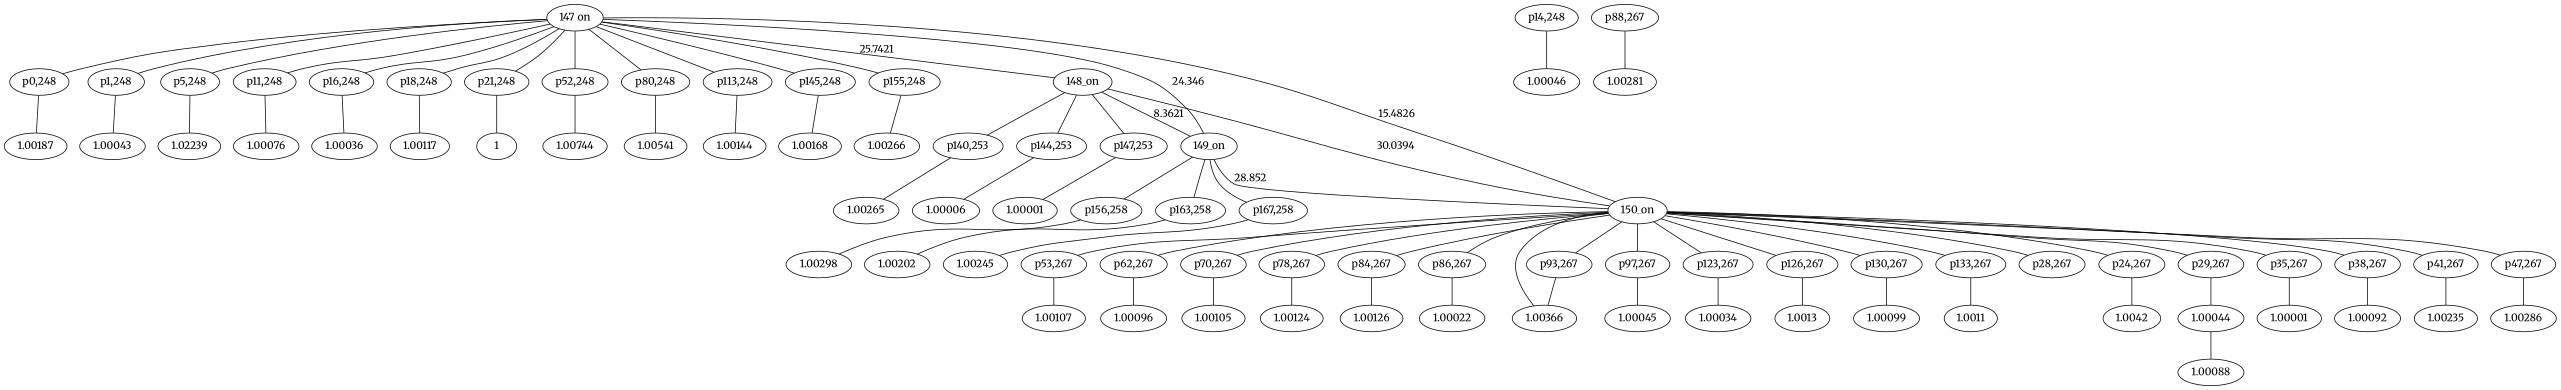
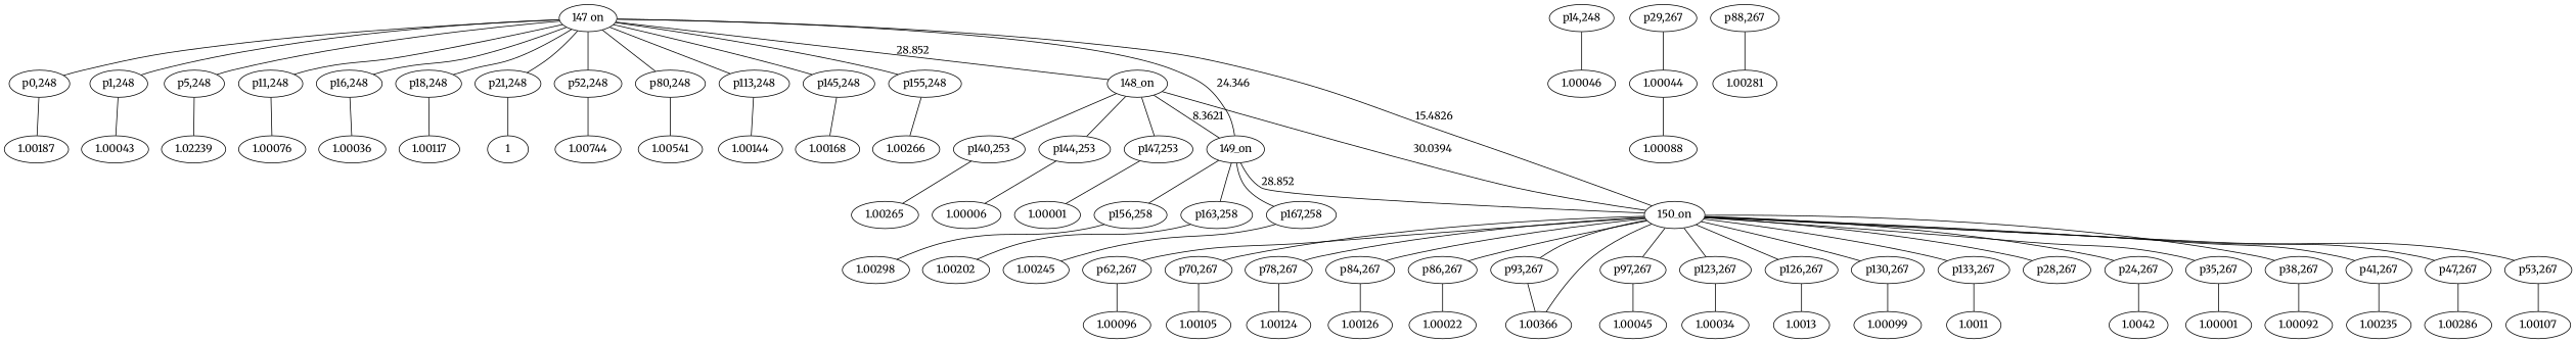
  graph {
    fontname=Merriweather
    node [fontname=Merriweather]
    edge [fontname=Merriweather]
    n1 [label=1.00187]
    "p0,248"
    n3 [label=1.00043]
    "p1,248"
    n5 [label=1.02239]
    "p5,248"
    n7 [label=1.00076]
    "p11,248"
    n9 [label=1.00046]
    "p14,248"
    n11 [label=1.00036]
    "p16,248"
    n13 [label=1.00117]
    "p18,248"
    n15 [label=1]
    "p21,248"
    n17 [label=1.0042]
    "p24,267"
    n19 [label=1.00088]
    n20 [label=1.00044]
    "p29,267"
    n22 [label=1.00001]
    "p35,267"
    n24 [label=1.00092]
    "p38,267"
    n26 [label=1.00235]
    "p41,267"
    n28 [label=1.00286]
    "p47,267"
    n30 [label=1.00744]
    "p52,248"
    n32 [label=1.00107]
    "p53,267"
    n34 [label=1.00096]
    "p62,267"
    n36 [label=1.00105]
    "p70,267"
    n38 [label=1.00124]
    "p78,267"
    n40 [label=1.00541]
    "p80,248"
    n42 [label=1.00126]
    "p84,267"
    n44 [label=1.00022]
    "p86,267"
    n46 [label=1.00281]
    "p88,267"
    n48 [label=1.00366]
    "p93,267"
    n50 [label=1.00045]
    "p97,267"
    n52 [label=1.00144]
    "p113,248"
    n54 [label=1.00034]
    "p123,267"
    n56 [label=1.0013]
    "p126,267"
    n58 [label=1.00099]
    "p130,267"
    n60 [label=1.0011]
    "p133,267"
    n62 [label=1.00265]
    "p140,253"
    n64 [label=1.00006]
    "p144,253"
    n66 [label=1.00168]
    "p145,248"
    n68 [label=1.00001]
    "p147,253"
    n70 [label=1.00266]
    "p155,248"
    n72 [label=1.00298]
    "p156,258"
    n74 [label=1.00202]
    "p163,258"
    n76 [label=1.00245]
    "p167,258"
    "147_on"
    "148_on"
    "149_on"
    "150_on"
    "p28,267"
    "p0,248" -- n1
    "p1,248" -- n3
    "p5,248" -- n5
    "p11,248" -- n7
    "p14,248" -- n9
    "p16,248" -- n11
    "p18,248" -- n13
    "p21,248" -- n15
    "p24,267" -- n17
    n20 -- n19
    "p29,267" -- n20
    "p35,267" -- n22
    "p38,267" -- n24
    "p41,267" -- n26
    "p47,267" -- n28
    "p52,248" -- n30
    "p53,267" -- n32
    "p62,267" -- n34
    "p70,267" -- n36
    "p78,267" -- n38
    "p80,248" -- n40
    "p84,267" -- n42
    "p86,267" -- n44
    "p88,267" -- n46
    "p93,267" -- n48
    "p97,267" -- n50
    "p113,248" -- n52
    "p123,267" -- n54
    "p126,267" -- n56
    "p130,267" -- n58
    "p133,267" -- n60
    "p140,253" -- n62
    "p144,253" -- n64
    "p145,248" -- n66
    "p147,253" -- n68
    "p155,248" -- n70
    "p156,258" -- n72
    "p163,258" -- n74
    "p167,258" -- n76
    "147_on" -- "p0,248"
    "147_on" -- "p1,248"
    "147_on" -- "p5,248"
    "147_on" -- "p11,248"
    "147_on" -- "p16,248"
    "147_on" -- "p18,248"
    "147_on" -- "p21,248"
    "147_on" -- "p52,248"
    "147_on" -- "p80,248"
    "147_on" -- "p113,248"
    "147_on" -- "p145,248"
    "147_on" -- "p155,248"
-   "147_on" -- "148_on" [label=25.7421]
+   "147_on" -- "148_on" [label=28.852]
    "147_on" -- "149_on" [label=24.346]
    "147_on" -- "150_on" [label=15.4826]
    "148_on" -- "p140,253"
    "148_on" -- "p144,253"
    "148_on" -- "p147,253"
    "148_on" -- "149_on" [label=8.3621]
    "148_on" -- "150_on" [label=30.0394]
    "149_on" -- "p156,258"
    "149_on" -- "p163,258"
    "149_on" -- "p167,258"
    "149_on" -- "150_on" [label=28.852]
    "150_on" -- "p24,267"
-   "150_on" -- "p29,267"
    "150_on" -- "p35,267"
    "150_on" -- "p38,267"
    "150_on" -- "p41,267"
    "150_on" -- "p47,267"
    "150_on" -- "p53,267"
    "150_on" -- "p62,267"
    "150_on" -- "p70,267"
    "150_on" -- "p78,267"
    "150_on" -- "p84,267"
    "150_on" -- "p86,267"
    "150_on" -- n48
    "150_on" -- "p93,267"
    "150_on" -- "p97,267"
    "150_on" -- "p123,267"
    "150_on" -- "p126,267"
    "150_on" -- "p130,267"
    "150_on" -- "p133,267"
    "150_on" -- "p28,267"
  }
